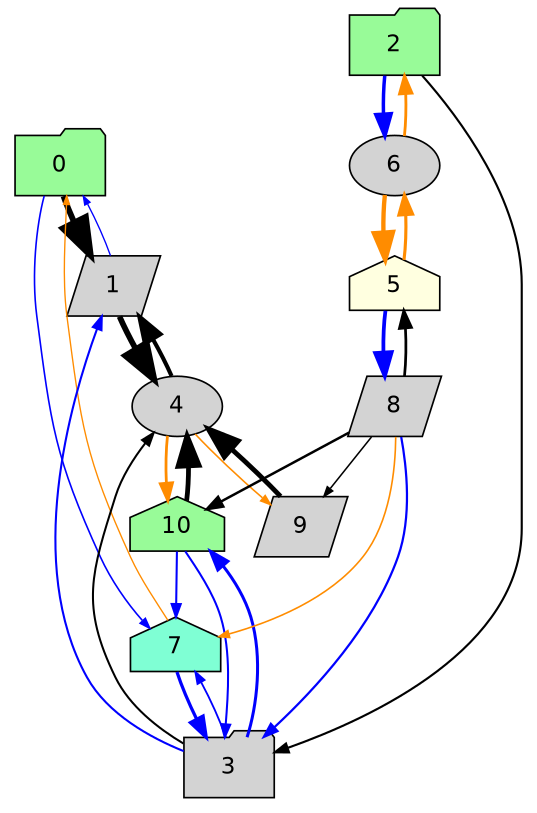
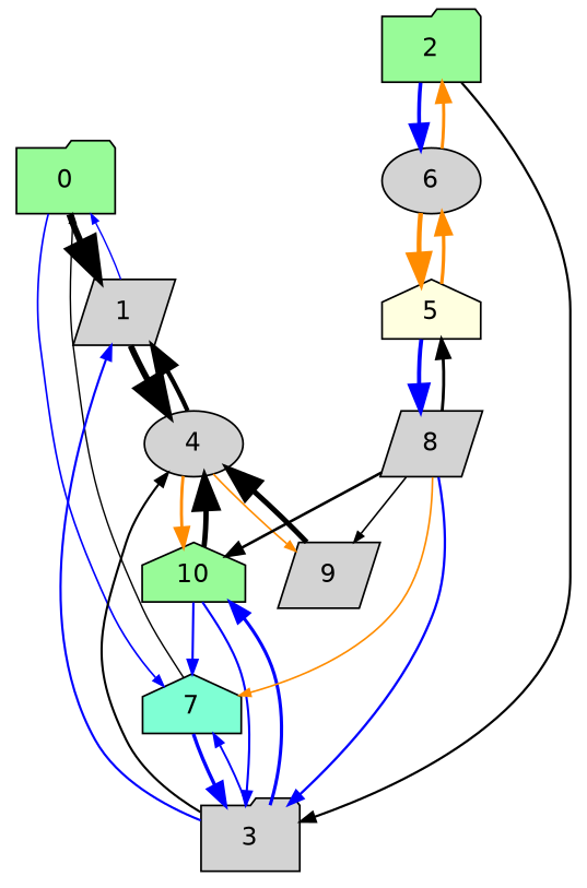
  digraph {
    node [fillcolor=lightgrey fontname=Helvetica shape=folder style=filled]
    edge [color=black]
    0 [fillcolor=palegreen]
    1 [shape=parallelogram]
    7 [fillcolor=aquamarine shape=house]
    4 [shape=ellipse]
    3
    10 [fillcolor=palegreen shape=house]
    9 [shape=parallelogram]
    2 [fillcolor=palegreen]
    6 [shape=ellipse]
    5 [fillcolor=lightyellow shape=house]
    8 [shape=parallelogram]
    0 -> 1 [arrowsize=2.21 penwidth=3.5100000000000002]
    0 -> 7 [arrowsize=0.6083164587932989 color=blue penwidth=0.9661496698481806]
    1 -> 0 [arrowsize=0.51 color=blue penwidth=0.81]
    1 -> 4 [arrowsize=2.1533174857673556 penwidth=3.419974830336389]
-   7 -> 0 [arrowsize=0.5145693843097013 color=darkorange penwidth=0.8172572574330552]
+   7 -> 0 [arrowsize=0.5145693843097013 penwidth=0.8172572574330552]
    7 -> 3 [arrowsize=1.221802834349546 color=blue penwidth=1.940510383966926]
    4 -> 1 [arrowsize=1.5525728248373727 penwidth=2.4658509570946507]
    4 -> 10 [arrowsize=1.0470471732959516 color=darkorange penwidth=1.662957275234747]
    4 -> 9 [arrowsize=0.5949951796986843 color=darkorange penwidth=0.9449923442273221]
    3 -> 1 [arrowsize=0.7835942709095522 color=blue penwidth=1.244532077326936]
    3 -> 7 [arrowsize=0.6875680053112615 color=blue penwidth=1.0920197731414154]
    3 -> 4 [arrowsize=0.7669057087672243 penwidth=1.2180267139244152]
    3 -> 10 [arrowsize=1.133858174218518 color=blue penwidth=1.8008335708176466]
    10 -> 7 [arrowsize=0.7775707718247766 color=blue penwidth=1.23496534348641]
    10 -> 4 [arrowsize=1.8010610884937073 penwidth=2.8605087876076527]
    10 -> 3 [arrowsize=0.7691613323401235 color=blue penwidth=1.2216091748931375]
    9 -> 4 [arrowsize=1.822909101540327 penwidth=2.895208573034637]
    2 -> 3 [arrowsize=0.8029433537234797 penwidth=1.2752629735608207]
    2 -> 6 [arrowsize=1.3153261799308207 color=blue penwidth=2.089047462243068]
    6 -> 2 [arrowsize=1.0644404795948106 color=darkorange penwidth=1.6905819381799934]
    6 -> 5 [arrowsize=1.6386071057398823 color=darkorange penwidth=2.6024936385280486]
    5 -> 6 [arrowsize=1.1749365101973341 color=darkorange penwidth=1.866075633842825]
    5 -> 8 [arrowsize=1.4167292823187594 color=blue penwidth=2.250099448388618]
    8 -> 7 [arrowsize=0.608001197835093 color=darkorange penwidth=0.9656489612675007]
    8 -> 3 [arrowsize=0.8395317721187331 color=blue penwidth=1.3333739910121056]
    8 -> 10 [arrowsize=0.9443316277094553 penwidth=1.4998208204797234]
    8 -> 9 [arrowsize=0.5834943437122164 penwidth=0.9267263106017555]
    8 -> 5 [arrowsize=1.030566247884797 penwidth=1.6367816878170307]
  }
